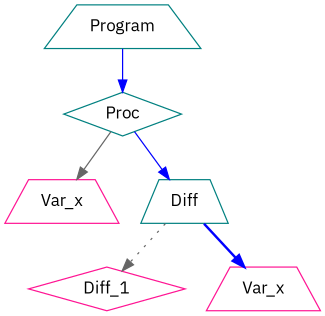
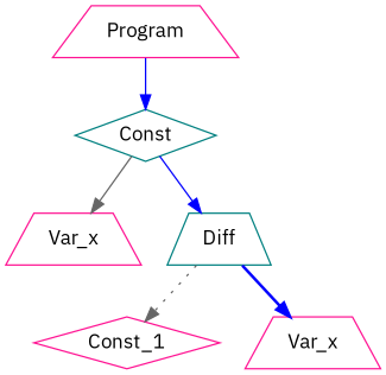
  digraph {
    fontname="IBM Plex Sans"
    node [color=deeppink fontname="IBM Plex Sans" shape=trapezium]
    edge [color=blue fontname="IBM Plex Sans" style=solid]
-   n1 [color=teal label=Proc shape=diamond]
+   n1 [color=teal label=Const shape=diamond]
    n2 [label=Var_x]
    n3 [color=teal label=Diff]
-   n4 [label=Diff_1 shape=diamond]
+   n4 [label=Const_1 shape=diamond]
    n5 [label=Var_x]
-   Program [color=teal]
+   Program
    n1 -> n2 [color=gray40]
    n1 -> n3
    n3 -> n4 [color=gray40 style=dotted]
    n3 -> n5 [style=bold]
    Program -> n1
  }
